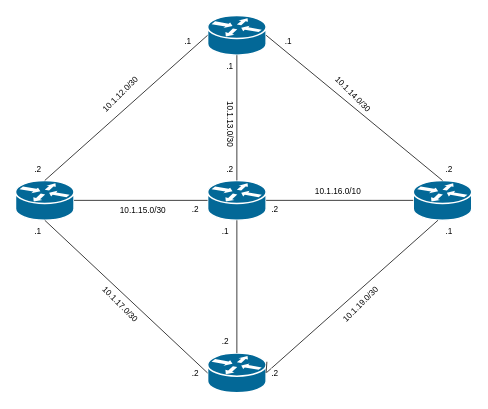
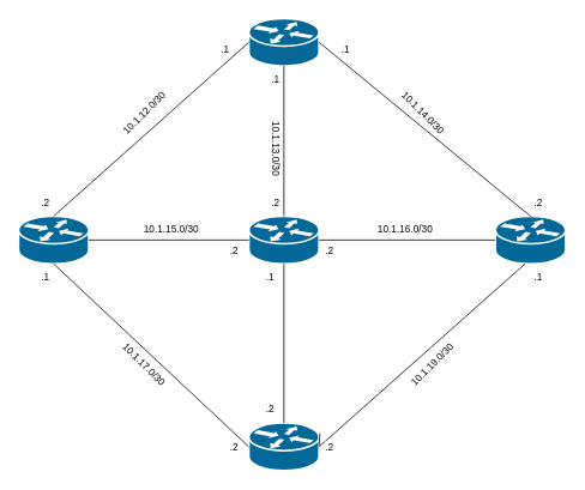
  <mxCell id="0" />
  <mxCell id="1" parent="0" />
  <mxCell id="2" value="" style="shape=mxgraph.cisco.routers.router;sketch=0;html=1;pointerEvents=1;dashed=0;fillColor=#036897;strokeColor=#ffffff;strokeWidth=2;verticalLabelPosition=bottom;verticalAlign=top;align=center;outlineConnect=0;" vertex="1" parent="1"><mxGeometry x="276" y="20" width="78" height="53" as="geometry" /></mxCell>
  <mxCell id="3" value="" style="shape=mxgraph.cisco.routers.router;sketch=0;html=1;pointerEvents=1;dashed=0;fillColor=#036897;strokeColor=#ffffff;strokeWidth=2;verticalLabelPosition=bottom;verticalAlign=top;align=center;outlineConnect=0;" vertex="1" parent="1"><mxGeometry x="20" y="240" width="78" height="53" as="geometry" /></mxCell>
  <mxCell id="4" value="" style="shape=mxgraph.cisco.routers.router;sketch=0;html=1;pointerEvents=1;dashed=0;fillColor=#036897;strokeColor=#ffffff;strokeWidth=2;verticalLabelPosition=bottom;verticalAlign=top;align=center;outlineConnect=0;" vertex="1" parent="1"><mxGeometry x="276" y="240" width="78" height="53" as="geometry" /></mxCell>
  <mxCell id="5" value="" style="shape=mxgraph.cisco.routers.router;sketch=0;html=1;pointerEvents=1;dashed=0;fillColor=#036897;strokeColor=#ffffff;strokeWidth=2;verticalLabelPosition=bottom;verticalAlign=top;align=center;outlineConnect=0;" vertex="1" parent="1"><mxGeometry x="550" y="240" width="78" height="53" as="geometry" /></mxCell>
  <mxCell id="6" style="edgeStyle=none;shape=connector;rounded=0;orthogonalLoop=1;jettySize=auto;html=1;exitX=1;exitY=0.5;exitDx=0;exitDy=0;exitPerimeter=0;entryX=0.25;entryY=0;entryDx=0;entryDy=0;strokeColor=default;align=center;verticalAlign=middle;fontFamily=Helvetica;fontSize=11;fontColor=default;labelBackgroundColor=default;startFill=0;endArrow=none;" edge="1" parent="1" source="7" target="30"><mxGeometry relative="1" as="geometry" /></mxCell>
  <mxCell id="7" value="" style="shape=mxgraph.cisco.routers.router;sketch=0;html=1;pointerEvents=1;dashed=0;fillColor=#036897;strokeColor=#ffffff;strokeWidth=2;verticalLabelPosition=bottom;verticalAlign=top;align=center;outlineConnect=0;" vertex="1" parent="1"><mxGeometry x="276" y="470" width="78" height="53" as="geometry" /></mxCell>
  <mxCell id="8" style="rounded=0;orthogonalLoop=1;jettySize=auto;html=1;exitX=0.5;exitY=0;exitDx=0;exitDy=0;exitPerimeter=0;entryX=0;entryY=0.5;entryDx=0;entryDy=0;entryPerimeter=0;endArrow=none;startFill=0;" edge="1" parent="1" source="3" target="2"><mxGeometry relative="1" as="geometry" /></mxCell>
  <mxCell id="9" style="rounded=0;orthogonalLoop=1;jettySize=auto;html=1;exitX=1;exitY=0.5;exitDx=0;exitDy=0;exitPerimeter=0;entryX=0.5;entryY=0;entryDx=0;entryDy=0;entryPerimeter=0;endArrow=none;startFill=0;" edge="1" parent="1" source="2" target="5"><mxGeometry relative="1" as="geometry" /></mxCell>
  <mxCell id="10" style="edgeStyle=none;shape=connector;rounded=0;orthogonalLoop=1;jettySize=auto;html=1;exitX=0.5;exitY=0;exitDx=0;exitDy=0;exitPerimeter=0;entryX=0.5;entryY=1;entryDx=0;entryDy=0;entryPerimeter=0;strokeColor=default;align=center;verticalAlign=middle;fontFamily=Helvetica;fontSize=11;fontColor=default;labelBackgroundColor=default;startFill=0;endArrow=none;" edge="1" parent="1" source="4" target="2"><mxGeometry relative="1" as="geometry" /></mxCell>
  <mxCell id="11" style="edgeStyle=none;shape=connector;rounded=0;orthogonalLoop=1;jettySize=auto;html=1;exitX=1;exitY=0.5;exitDx=0;exitDy=0;exitPerimeter=0;entryX=0;entryY=0.5;entryDx=0;entryDy=0;entryPerimeter=0;strokeColor=default;align=center;verticalAlign=middle;fontFamily=Helvetica;fontSize=11;fontColor=default;labelBackgroundColor=default;startFill=0;endArrow=none;" edge="1" parent="1" source="3" target="4"><mxGeometry relative="1" as="geometry" /></mxCell>
  <mxCell id="12" style="edgeStyle=none;shape=connector;rounded=0;orthogonalLoop=1;jettySize=auto;html=1;exitX=0.5;exitY=1;exitDx=0;exitDy=0;exitPerimeter=0;entryX=0;entryY=0.5;entryDx=0;entryDy=0;entryPerimeter=0;strokeColor=default;align=center;verticalAlign=middle;fontFamily=Helvetica;fontSize=11;fontColor=default;labelBackgroundColor=default;startFill=0;endArrow=none;" edge="1" parent="1" source="3" target="7"><mxGeometry relative="1" as="geometry" /></mxCell>
  <mxCell id="13" style="edgeStyle=none;shape=connector;rounded=0;orthogonalLoop=1;jettySize=auto;html=1;exitX=0.5;exitY=1;exitDx=0;exitDy=0;exitPerimeter=0;entryX=0.5;entryY=0;entryDx=0;entryDy=0;entryPerimeter=0;strokeColor=default;align=center;verticalAlign=middle;fontFamily=Helvetica;fontSize=11;fontColor=default;labelBackgroundColor=default;startFill=0;endArrow=none;" edge="1" parent="1" source="4" target="7"><mxGeometry relative="1" as="geometry" /></mxCell>
  <mxCell id="14" value="10.1.12.0/30" style="text;strokeColor=none;align=center;fillColor=none;html=1;verticalAlign=middle;whiteSpace=wrap;rounded=0;fontFamily=Helvetica;fontSize=11;fontColor=default;labelBackgroundColor=default;rotation=-45;" vertex="1" parent="1"><mxGeometry x="130" y="110" width="60" height="30" as="geometry" /></mxCell>
  <mxCell id="15" value="10.1.13.0/30" style="text;strokeColor=none;align=center;fillColor=none;html=1;verticalAlign=middle;whiteSpace=wrap;rounded=0;fontFamily=Helvetica;fontSize=11;fontColor=default;labelBackgroundColor=default;rotation=90;" vertex="1" parent="1"><mxGeometry x="276" y="150" width="60" height="30" as="geometry" /></mxCell>
  <mxCell id="16" style="edgeStyle=none;shape=connector;rounded=0;orthogonalLoop=1;jettySize=auto;html=1;exitX=0.5;exitY=1;exitDx=0;exitDy=0;strokeColor=default;align=center;verticalAlign=middle;fontFamily=Helvetica;fontSize=11;fontColor=default;labelBackgroundColor=default;startFill=0;endArrow=none;" edge="1" parent="1"><mxGeometry relative="1" as="geometry"><mxPoint x="462.5" y="137.99" as="sourcePoint" /><mxPoint x="462.5" y="137.99" as="targetPoint" /></mxGeometry></mxCell>
  <mxCell id="17" value="10.1.14.0/30" style="text;strokeColor=none;align=center;fillColor=none;html=1;verticalAlign=middle;whiteSpace=wrap;rounded=0;fontFamily=Helvetica;fontSize=11;fontColor=default;labelBackgroundColor=default;rotation=45;" vertex="1" parent="1"><mxGeometry x="440" y="110" width="60" height="30" as="geometry" /></mxCell>
  <mxCell id="18" value="10.1.17.0/30" style="text;strokeColor=none;align=center;fillColor=none;html=1;verticalAlign=middle;whiteSpace=wrap;rounded=0;fontFamily=Helvetica;fontSize=11;fontColor=default;labelBackgroundColor=default;rotation=45;" vertex="1" parent="1"><mxGeometry x="130" y="390" width="60" height="30" as="geometry" /></mxCell>
  <mxCell id="19" value="10.1.19.0/30" style="text;strokeColor=none;align=center;fillColor=none;html=1;verticalAlign=middle;whiteSpace=wrap;rounded=0;fontFamily=Helvetica;fontSize=11;fontColor=default;labelBackgroundColor=default;rotation=-45;" vertex="1" parent="1"><mxGeometry x="450" y="390" width="60" height="30" as="geometry" /></mxCell>
- <mxCell id="20" value="10.1.15.0/30" style="text;strokeColor=none;align=center;fillColor=none;html=1;verticalAlign=middle;whiteSpace=wrap;rounded=0;fontFamily=Helvetica;fontSize=11;fontColor=default;labelBackgroundColor=default;" vertex="1" parent="1"><mxGeometry x="160" y="265" width="60" height="30" as="geometry" /></mxCell>
+ <mxCell id="20" value="10.1.15.0/30" style="text;strokeColor=none;align=center;fillColor=none;html=1;verticalAlign=middle;whiteSpace=wrap;rounded=0;fontFamily=Helvetica;fontSize=11;fontColor=default;labelBackgroundColor=default;" vertex="1" parent="1"><mxGeometry x="160" y="240" width="60" height="30" as="geometry" /></mxCell>
  <mxCell id="21" style="edgeStyle=none;shape=connector;rounded=0;orthogonalLoop=1;jettySize=auto;html=1;exitX=1;exitY=0.5;exitDx=0;exitDy=0;exitPerimeter=0;entryX=0;entryY=0.5;entryDx=0;entryDy=0;entryPerimeter=0;strokeColor=default;align=center;verticalAlign=middle;fontFamily=Helvetica;fontSize=11;fontColor=default;labelBackgroundColor=default;startFill=0;endArrow=none;" edge="1" parent="1" source="4" target="5"><mxGeometry relative="1" as="geometry" /></mxCell>
- <mxCell id="22" value="10.1.16.0/10" style="text;strokeColor=none;align=center;fillColor=none;html=1;verticalAlign=middle;whiteSpace=wrap;rounded=0;fontFamily=Helvetica;fontSize=11;fontColor=default;labelBackgroundColor=default;" vertex="1" parent="1"><mxGeometry x="420" y="240" width="60" height="30" as="geometry" /></mxCell>
+ <mxCell id="22" value="10.1.16.0/30" style="text;strokeColor=none;align=center;fillColor=none;html=1;verticalAlign=middle;whiteSpace=wrap;rounded=0;fontFamily=Helvetica;fontSize=11;fontColor=default;labelBackgroundColor=default;" vertex="1" parent="1"><mxGeometry x="420" y="240" width="60" height="30" as="geometry" /></mxCell>
  <mxCell id="23" value=".1" style="text;strokeColor=none;align=center;fillColor=none;html=1;verticalAlign=middle;whiteSpace=wrap;rounded=0;fontFamily=Helvetica;fontSize=11;fontColor=default;labelBackgroundColor=default;" vertex="1" parent="1"><mxGeometry x="220" y="40" width="60" height="30" as="geometry" /></mxCell>
  <mxCell id="24" value=".1" style="text;strokeColor=none;align=center;fillColor=none;html=1;verticalAlign=middle;whiteSpace=wrap;rounded=0;fontFamily=Helvetica;fontSize=11;fontColor=default;labelBackgroundColor=default;" vertex="1" parent="1"><mxGeometry x="354" y="40" width="60" height="30" as="geometry" /></mxCell>
  <mxCell id="25" value=".1" style="text;strokeColor=none;align=center;fillColor=none;html=1;verticalAlign=middle;whiteSpace=wrap;rounded=0;fontFamily=Helvetica;fontSize=11;fontColor=default;labelBackgroundColor=default;" vertex="1" parent="1"><mxGeometry x="276" y="73" width="60" height="30" as="geometry" /></mxCell>
  <mxCell id="26" value=".2" style="text;strokeColor=none;align=center;fillColor=none;html=1;verticalAlign=middle;whiteSpace=wrap;rounded=0;fontFamily=Helvetica;fontSize=11;fontColor=default;labelBackgroundColor=default;" vertex="1" parent="1"><mxGeometry x="20" y="210" width="60" height="30" as="geometry" /></mxCell>
  <mxCell id="27" value=".2" style="text;strokeColor=none;align=center;fillColor=none;html=1;verticalAlign=middle;whiteSpace=wrap;rounded=0;fontFamily=Helvetica;fontSize=11;fontColor=default;labelBackgroundColor=default;" vertex="1" parent="1"><mxGeometry x="276" y="210" width="60" height="30" as="geometry" /></mxCell>
  <mxCell id="28" value=".2" style="text;strokeColor=none;align=center;fillColor=none;html=1;verticalAlign=middle;whiteSpace=wrap;rounded=0;fontFamily=Helvetica;fontSize=11;fontColor=default;labelBackgroundColor=default;" vertex="1" parent="1"><mxGeometry x="568" y="210" width="60" height="30" as="geometry" /></mxCell>
  <mxCell id="29" value=".1" style="text;strokeColor=none;align=center;fillColor=none;html=1;verticalAlign=middle;whiteSpace=wrap;rounded=0;fontFamily=Helvetica;fontSize=11;fontColor=default;labelBackgroundColor=default;" vertex="1" parent="1"><mxGeometry x="20" y="293" width="60" height="30" as="geometry" /></mxCell>
  <mxCell id="30" value=".1" style="text;strokeColor=none;align=center;fillColor=none;html=1;verticalAlign=middle;whiteSpace=wrap;rounded=0;fontFamily=Helvetica;fontSize=11;fontColor=default;labelBackgroundColor=default;" vertex="1" parent="1"><mxGeometry x="568" y="293" width="60" height="30" as="geometry" /></mxCell>
  <mxCell id="31" value=".2" style="text;strokeColor=none;align=center;fillColor=none;html=1;verticalAlign=middle;whiteSpace=wrap;rounded=0;fontFamily=Helvetica;fontSize=11;fontColor=default;labelBackgroundColor=default;" vertex="1" parent="1"><mxGeometry x="230" y="263" width="60" height="30" as="geometry" /></mxCell>
  <mxCell id="32" value=".2" style="text;strokeColor=none;align=center;fillColor=none;html=1;verticalAlign=middle;whiteSpace=wrap;rounded=0;fontFamily=Helvetica;fontSize=11;fontColor=default;labelBackgroundColor=default;" vertex="1" parent="1"><mxGeometry x="336" y="263" width="60" height="30" as="geometry" /></mxCell>
  <mxCell id="33" value=".1" style="text;strokeColor=none;align=center;fillColor=none;html=1;verticalAlign=middle;whiteSpace=wrap;rounded=0;fontFamily=Helvetica;fontSize=11;fontColor=default;labelBackgroundColor=default;" vertex="1" parent="1"><mxGeometry x="270" y="293" width="60" height="30" as="geometry" /></mxCell>
  <mxCell id="34" value=".2" style="text;strokeColor=none;align=center;fillColor=none;html=1;verticalAlign=middle;whiteSpace=wrap;rounded=0;fontFamily=Helvetica;fontSize=11;fontColor=default;labelBackgroundColor=default;" vertex="1" parent="1"><mxGeometry x="230" y="481.5" width="60" height="30" as="geometry" /></mxCell>
  <mxCell id="35" value=".2" style="text;strokeColor=none;align=center;fillColor=none;html=1;verticalAlign=middle;whiteSpace=wrap;rounded=0;fontFamily=Helvetica;fontSize=11;fontColor=default;labelBackgroundColor=default;" vertex="1" parent="1"><mxGeometry x="270" y="440" width="60" height="30" as="geometry" /></mxCell>
  <mxCell id="36" value="" style="edgeStyle=none;shape=connector;rounded=0;orthogonalLoop=1;jettySize=auto;html=1;exitX=1;exitY=0.5;exitDx=0;exitDy=0;exitPerimeter=0;entryX=0.25;entryY=0;entryDx=0;entryDy=0;strokeColor=default;align=center;verticalAlign=middle;fontFamily=Helvetica;fontSize=11;fontColor=default;labelBackgroundColor=default;startFill=0;endArrow=none;" edge="1" parent="1" source="7"><mxGeometry relative="1" as="geometry"><mxPoint x="354" y="497" as="sourcePoint" /><mxPoint x="355" y="481.5" as="targetPoint" /></mxGeometry></mxCell>
  <mxCell id="37" value=".2" style="text;strokeColor=none;align=center;fillColor=none;html=1;verticalAlign=middle;whiteSpace=wrap;rounded=0;fontFamily=Helvetica;fontSize=11;fontColor=default;labelBackgroundColor=default;" vertex="1" parent="1"><mxGeometry x="336" y="481.5" width="60" height="30" as="geometry" /></mxCell>
